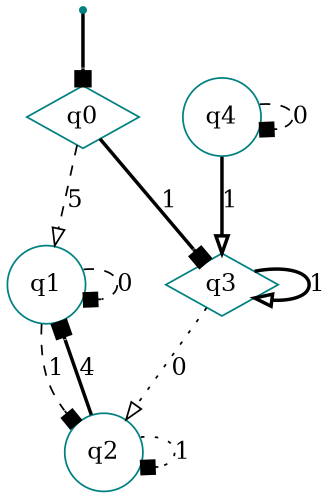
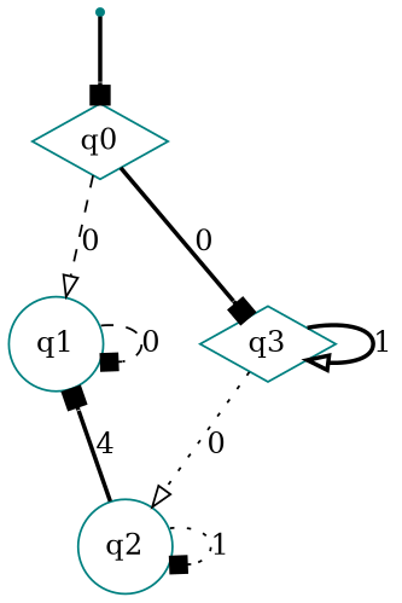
  digraph {
    node [color=teal shape=circle]
    edge [arrowhead=box style=bold]
    inic [shape=point]
    q0 [shape=diamond]
    q1
    q3 [shape=diamond]
    q2
-   q4
    inic -> q0
-   q0 -> q1 [arrowhead=onormal label=5 style=dashed]
-   q0 -> q3 [label=1]
+   q0 -> q1 [arrowhead=onormal label=0 style=dashed]
+   q0 -> q3 [label=0]
    q1 -> q1 [label=0 style=dashed]
-   q1 -> q2 [label=1 style=dashed]
    q3 -> q3 [arrowhead=onormal label=1]
    q3 -> q2 [arrowhead=onormal label=0 style=dotted]
    q2 -> q1 [label=4]
    q2 -> q2 [label=1 style=dotted]
-   q4 -> q3 [arrowhead=onormal label=1]
-   q4 -> q4 [label=0 style=dashed]
  }
